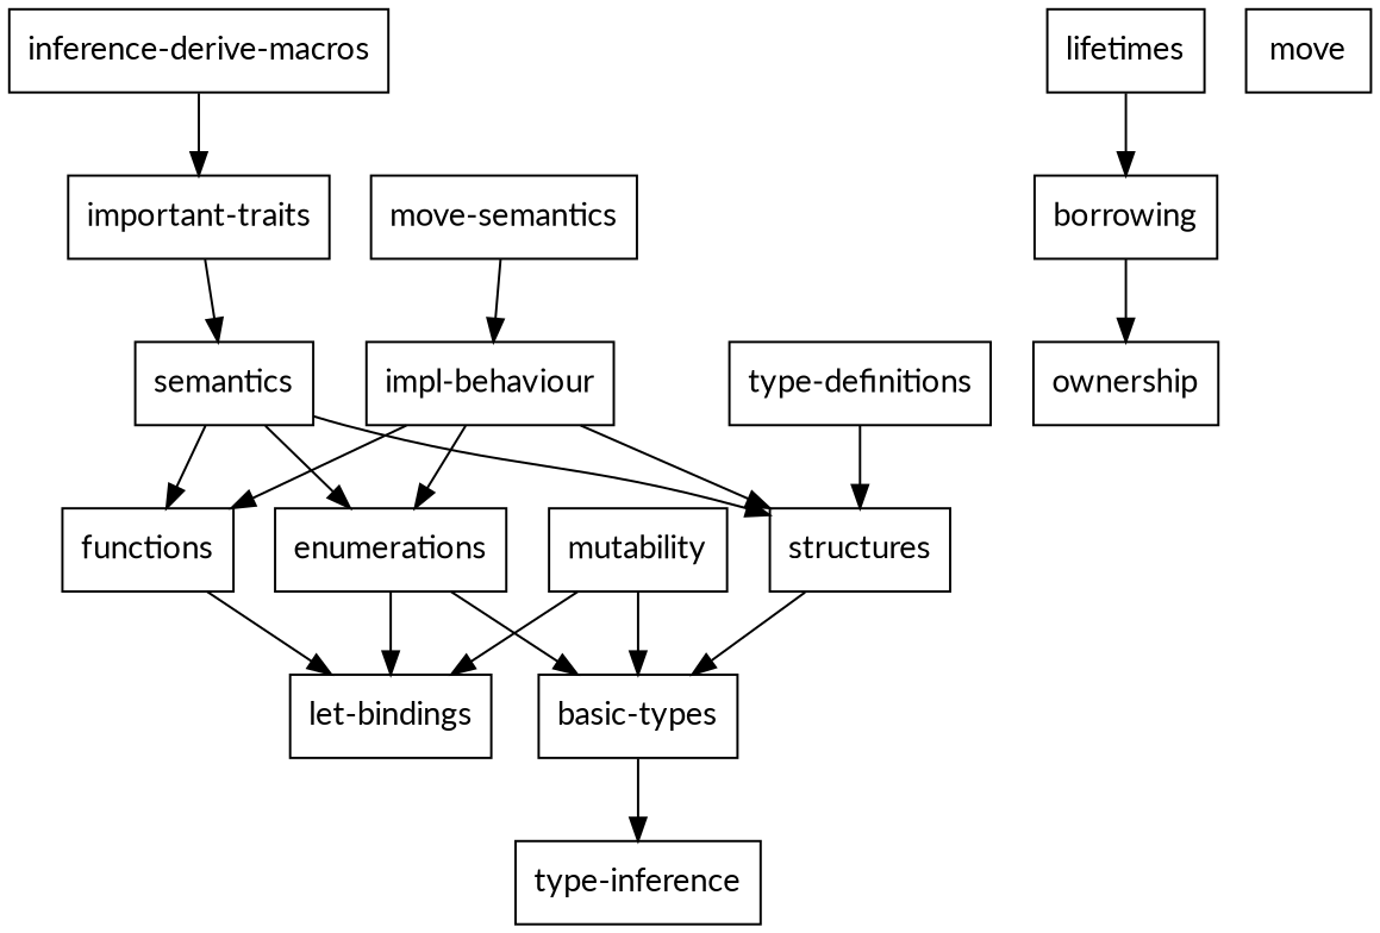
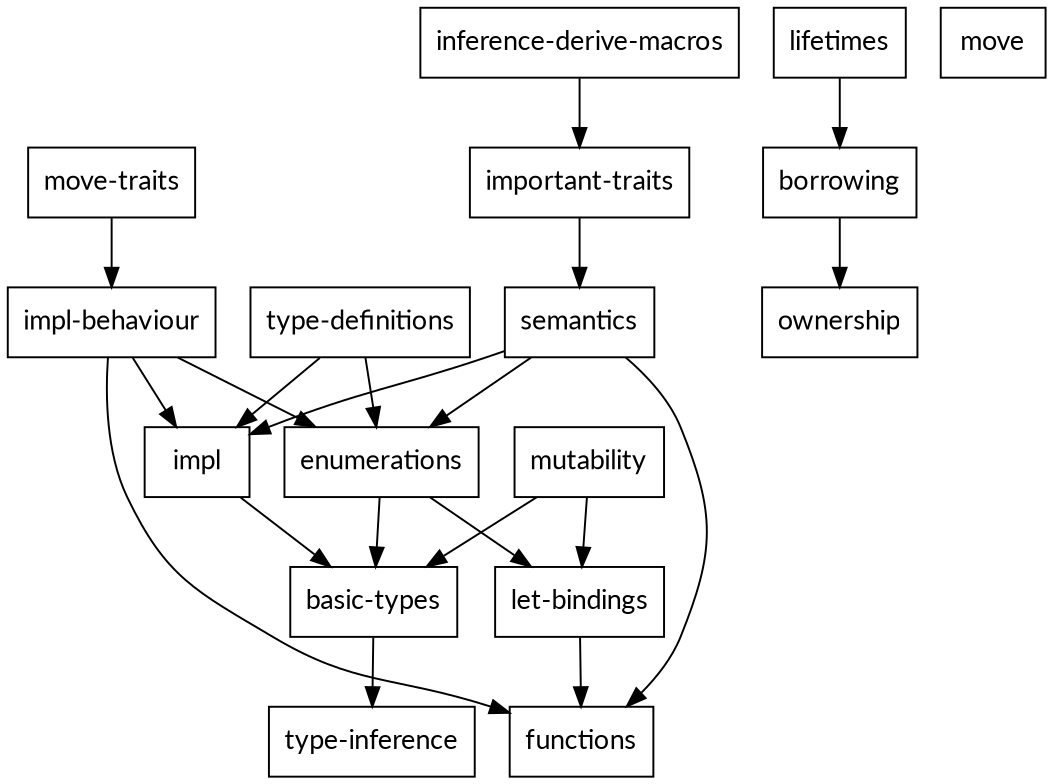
  digraph {
    fontname=Lato
    node [fontname=Lato shape=box]
    edge [fontname=Lato]
    n1 [label="basic-types"]
    n2 [label="type-inference"]
    n3 [label="let-bindings"]
    n4 [label="impl-behaviour"]
    n5 [label=enumerations]
    n6 [label=functions]
-   n7 [label=structures]
+   n7 [label=impl]
    n8 [label=borrowing]
    n9 [label=ownership]
    n10 [label=move]
    n11 [label="important-traits"]
    n12 [label=semantics]
    n13 [label=lifetimes]
-   n14 [label="move-semantics"]
+   n14 [label="move-traits"]
    n15 [label=mutability]
    n16 [label="type-definitions"]
    n17 [label="inference-derive-macros"]
    n1 -> n2
    n4 -> n5
    n4 -> n6
    n4 -> n7
    n5 -> n1
    n5 -> n3
-   n6 -> n3
+   n3 -> n6
    n7 -> n1
    n8 -> n9
    n11 -> n12
    n12 -> n5
    n12 -> n6
    n12 -> n7
    n13 -> n8
    n14 -> n4
    n15 -> n1
    n15 -> n3
+   n16 -> n5
    n16 -> n7
    n17 -> n11
  }
